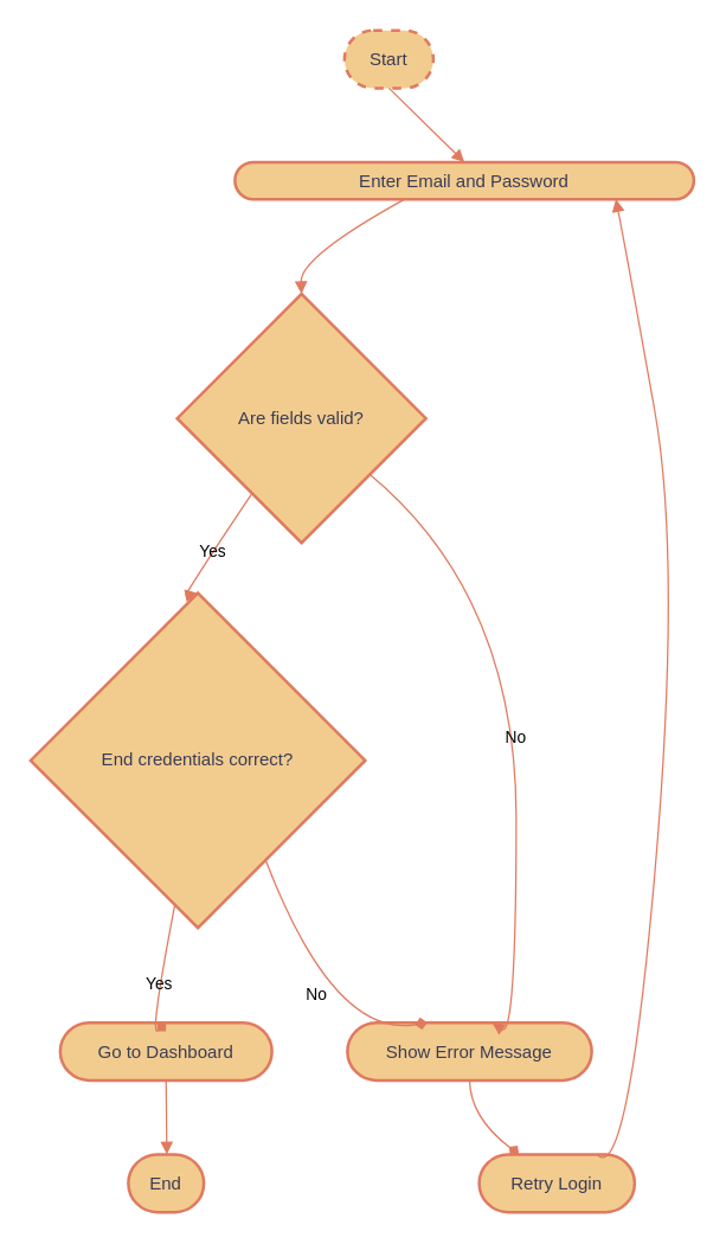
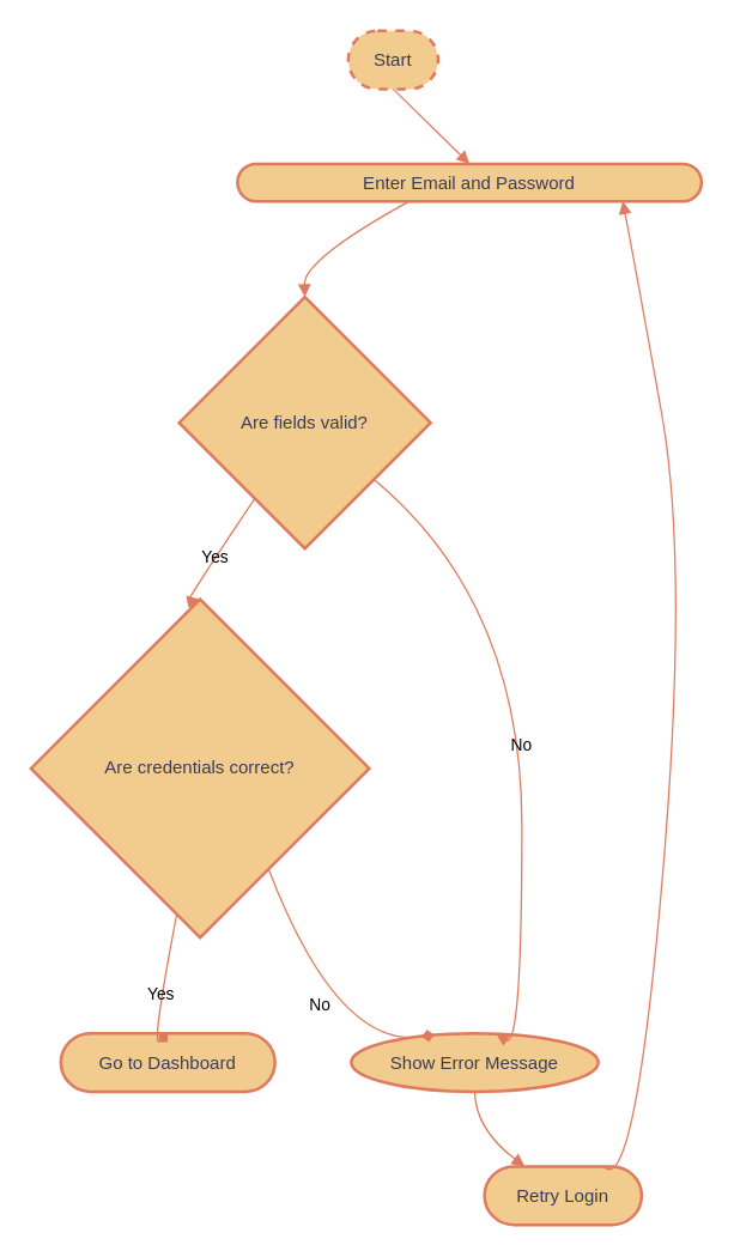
  <mxCell id="0" />
  <mxCell id="1" parent="0" />
  <mxCell id="2" value="Start" style="rounded=1;whiteSpace=wrap;arcSize=50;strokeWidth=2;labelBackgroundColor=none;fillColor=#F2CC8F;strokeColor=#E07A5F;fontColor=#393C56;dashed=1;" vertex="1" parent="1"><mxGeometry x="232" y="20" width="60" height="39" as="geometry" /></mxCell>
  <mxCell id="3" value="Enter Email and Password" style="rounded=1;whiteSpace=wrap;arcSize=50;strokeWidth=2;labelBackgroundColor=none;fillColor=#F2CC8F;strokeColor=#E07A5F;fontColor=#393C56;" vertex="1" parent="1"><mxGeometry x="158" y="109" width="310" height="25" as="geometry" /></mxCell>
  <mxCell id="4" value="Are fields valid?" style="rhombus;strokeWidth=2;whiteSpace=wrap;labelBackgroundColor=none;fillColor=#F2CC8F;strokeColor=#E07A5F;fontColor=#393C56;" vertex="1" parent="1"><mxGeometry x="119" y="198" width="168" height="168" as="geometry" /></mxCell>
- <mxCell id="5" value="End credentials correct?" style="rhombus;strokeWidth=2;whiteSpace=wrap;labelBackgroundColor=none;fillColor=#F2CC8F;strokeColor=#E07A5F;fontColor=#393C56;" vertex="1" parent="1"><mxGeometry x="20" y="400" width="226" height="226" as="geometry" /></mxCell>
+ <mxCell id="5" value="Are credentials correct?" style="rhombus;strokeWidth=2;whiteSpace=wrap;labelBackgroundColor=none;fillColor=#F2CC8F;strokeColor=#E07A5F;fontColor=#393C56;" vertex="1" parent="1"><mxGeometry x="20" y="400" width="226" height="226" as="geometry" /></mxCell>
  <mxCell id="6" value="Go to Dashboard" style="rounded=1;whiteSpace=wrap;arcSize=50;strokeWidth=2;labelBackgroundColor=none;fillColor=#F2CC8F;strokeColor=#E07A5F;fontColor=#393C56;" vertex="1" parent="1"><mxGeometry x="40" y="690" width="143" height="39" as="geometry" /></mxCell>
- <mxCell id="7" value="Show Error Message" style="rounded=1;whiteSpace=wrap;arcSize=50;strokeWidth=2;labelBackgroundColor=none;fillColor=#F2CC8F;strokeColor=#E07A5F;fontColor=#393C56;" vertex="1" parent="1"><mxGeometry x="234" y="690" width="165" height="39" as="geometry" /></mxCell>
+ <mxCell id="7" value="Show Error Message" style="ellipse;whiteSpace=wrap;arcSize=50;strokeWidth=2;labelBackgroundColor=none;fillColor=#F2CC8F;strokeColor=#E07A5F;fontColor=#393C56;" vertex="1" parent="1"><mxGeometry x="234" y="690" width="165" height="39" as="geometry" /></mxCell>
  <mxCell id="8" value="Retry Login" style="rounded=1;whiteSpace=wrap;arcSize=50;strokeWidth=2;labelBackgroundColor=none;fillColor=#F2CC8F;strokeColor=#E07A5F;fontColor=#393C56;" vertex="1" parent="1"><mxGeometry x="323" y="779" width="105" height="39" as="geometry" /></mxCell>
- <mxCell id="9" value="End" style="rounded=1;whiteSpace=wrap;arcSize=50;strokeWidth=2;labelBackgroundColor=none;fillColor=#F2CC8F;strokeColor=#E07A5F;fontColor=#393C56;" vertex="1" parent="1"><mxGeometry x="86" y="779" width="51" height="39" as="geometry" /></mxCell>
  <mxCell id="10" value="" style="curved=1;startArrow=none;endArrow=block;exitX=0.5;exitY=1;entryX=0.5;entryY=0;rounded=0;labelBackgroundColor=none;strokeColor=#E07A5F;fontColor=default;" edge="1" parent="1" source="2" target="3"><mxGeometry relative="1" as="geometry"><Array as="points" /></mxGeometry></mxCell>
  <mxCell id="11" value="" style="curved=1;startArrow=none;endArrow=block;exitX=0.37;exitY=1;entryX=0.5;entryY=0;rounded=0;labelBackgroundColor=none;strokeColor=#E07A5F;fontColor=default;" edge="1" parent="1" source="3" target="4"><mxGeometry relative="1" as="geometry"><Array as="points"><mxPoint x="202" y="173" /></Array></mxGeometry></mxCell>
  <mxCell id="12" value="Yes" style="curved=1;startArrow=none;endArrow=block;exitX=0.17;exitY=1;entryX=0.5;entryY=0;rounded=0;labelBackgroundColor=none;strokeColor=#E07A5F;fontColor=default;" edge="1" parent="1" source="4" target="5"><mxGeometry relative="1" as="geometry"><Array as="points"><mxPoint x="123" y="402" /></Array></mxGeometry></mxCell>
  <mxCell id="13" value="No" style="curved=1;startArrow=none;endArrow=block;exitX=1;exitY=0.91;entryX=0.59;entryY=0.01;rounded=0;labelBackgroundColor=none;strokeColor=#E07A5F;fontColor=default;" edge="1" parent="1" source="4" target="7"><mxGeometry relative="1" as="geometry"><Array as="points"><mxPoint x="348" y="402" /><mxPoint x="348" y="701" /></Array></mxGeometry></mxCell>
  <mxCell id="14" value="Yes" style="curved=1;startArrow=none;endArrow=diamond;exitX=0.42;exitY=1;entryX=0.5;entryY=0.01;rounded=0;labelBackgroundColor=none;strokeColor=#E07A5F;fontColor=default;" edge="1" parent="1" source="5" target="6"><mxGeometry relative="1" as="geometry"><Array as="points"><mxPoint x="100" y="701" /></Array></mxGeometry></mxCell>
  <mxCell id="15" value="No" style="curved=1;startArrow=none;endArrow=diamond;exitX=0.84;exitY=1;entryX=0.33;entryY=0.01;rounded=0;labelBackgroundColor=none;strokeColor=#E07A5F;fontColor=default;" edge="1" parent="1" source="5" target="7"><mxGeometry relative="1" as="geometry"><Array as="points"><mxPoint x="225" y="701" /></Array></mxGeometry></mxCell>
- <mxCell id="16" value="" style="curved=1;startArrow=none;endArrow=diamond;exitX=0.5;exitY=1.01;entryX=0.26;entryY=0.01;rounded=0;labelBackgroundColor=none;strokeColor=#E07A5F;fontColor=default;" edge="1" parent="1" source="7" target="8"><mxGeometry relative="1" as="geometry"><Array as="points"><mxPoint x="317" y="754" /></Array></mxGeometry></mxCell>
+ <mxCell id="16" value="" style="curved=1;startArrow=none;endArrow=block;exitX=0.5;exitY=1.01;entryX=0.26;entryY=0.01;rounded=0;labelBackgroundColor=none;strokeColor=#E07A5F;fontColor=default;" edge="1" parent="1" source="7" target="8"><mxGeometry relative="1" as="geometry"><Array as="points"><mxPoint x="317" y="754" /></Array></mxGeometry></mxCell>
  <mxCell id="17" value="" style="curved=1;startArrow=none;endArrow=block;exitX=0.75;exitY=0.01;entryX=0.83;entryY=1;rounded=0;labelBackgroundColor=none;strokeColor=#E07A5F;fontColor=default;" edge="1" parent="1" source="8" target="3"><mxGeometry relative="1" as="geometry"><Array as="points"><mxPoint x="423" y="801" /><mxPoint x="460" y="380" /><mxPoint x="423" y="173" /></Array></mxGeometry></mxCell>
- <mxCell id="18" value="" style="curved=1;startArrow=none;endArrow=block;exitX=0.5;exitY=1.01;entryX=0.51;entryY=0.01;rounded=0;labelBackgroundColor=none;strokeColor=#E07A5F;fontColor=default;" edge="1" parent="1" source="6" target="9"><mxGeometry relative="1" as="geometry"><Array as="points" /></mxGeometry></mxCell>
